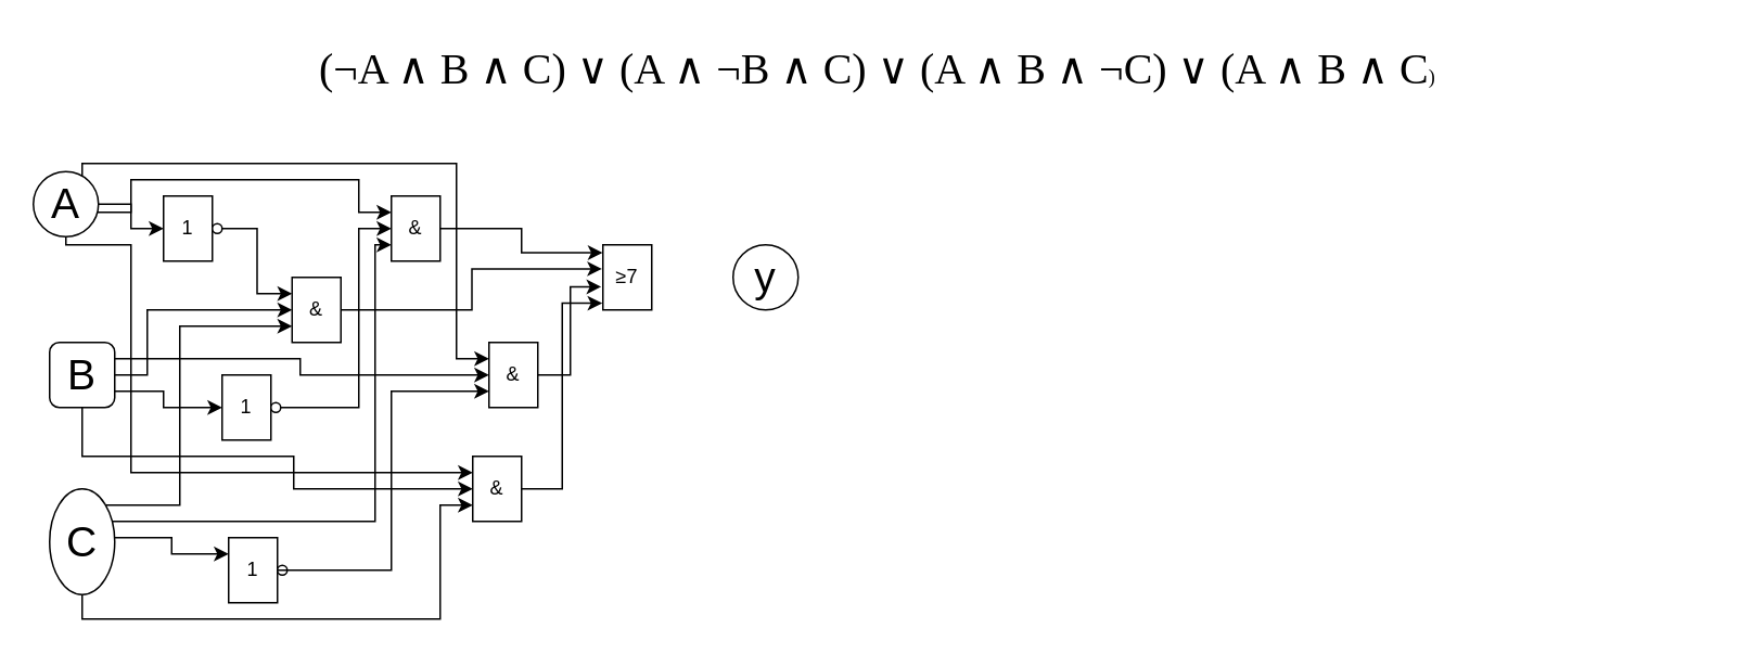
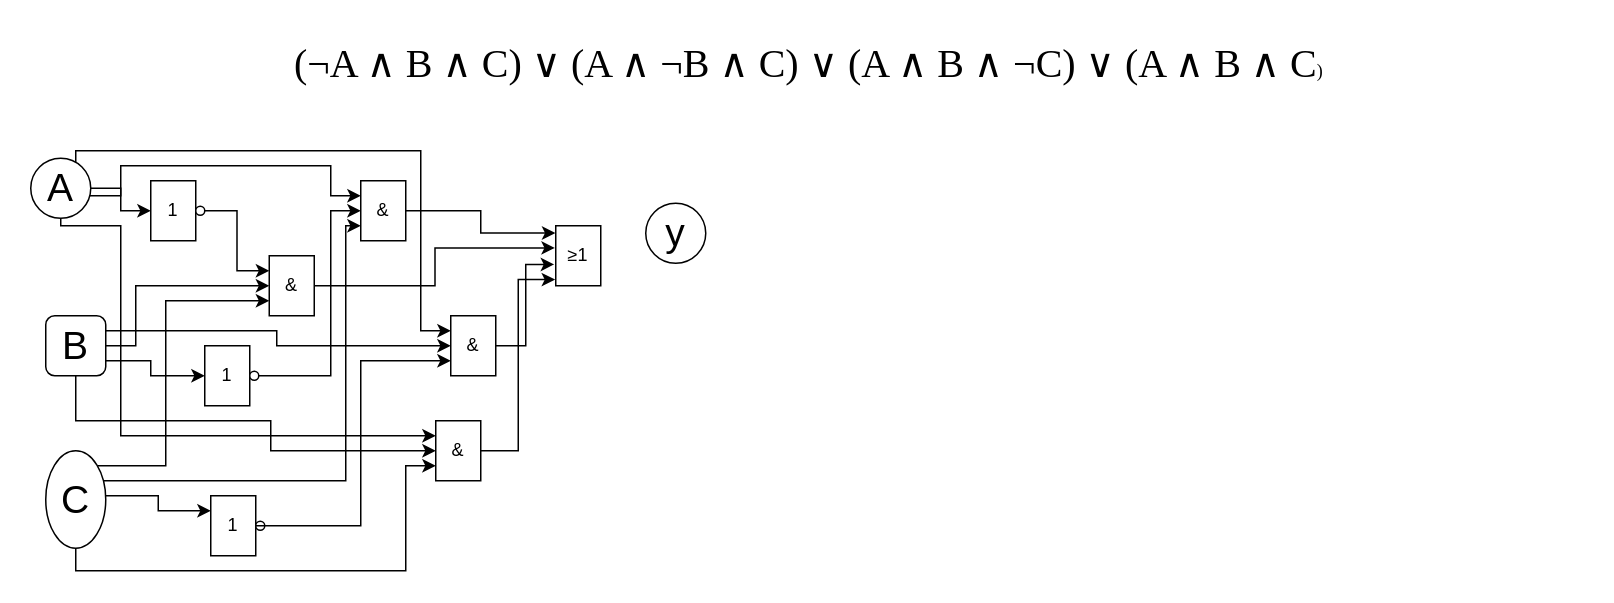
  <mxCell id="0" />
  <mxCell id="1" parent="0" />
  <mxCell id="2" value="&lt;p style=&quot;language:de;line-height:90%;margin-top:7.5pt;margin-bottom:0pt;&amp;lt;br/&amp;gt;margin-left:0in;text-indent:0in;text-align:center;direction:ltr;unicode-bidi:&amp;lt;br/&amp;gt;embed;mso-line-break-override:none;word-break:normal;punctuation-wrap:hanging&quot;&gt;&lt;span style=&quot;font-size:20.0pt;font-family:Calibri;mso-ascii-font-family:Calibri;&amp;lt;br/&amp;gt;mso-fareast-font-family:+mn-ea;mso-bidi-font-family:+mn-cs;mso-ascii-theme-font:&amp;lt;br/&amp;gt;minor-latin;mso-fareast-theme-font:minor-fareast;mso-bidi-theme-font:minor-bidi;&amp;lt;br/&amp;gt;color:black;mso-color-index:1;mso-font-kerning:12.0pt;language:de;font-weight:&amp;lt;br/&amp;gt;normal;mso-style-textfill-type:solid;mso-style-textfill-fill-themecolor:text1;&amp;lt;br/&amp;gt;mso-style-textfill-fill-color:black;mso-style-textfill-fill-alpha:100.0%&quot;&gt;(¬A ∧ B ∧ C) ∨ (A ∧ ¬B ∧ C) ∨ (A ∧ B ∧ ¬C) ∨ (A ∧ B ∧ C&lt;/span&gt;&lt;span style=&quot;font-family: Calibri; color: black; font-weight: normal;&quot;&gt;)&lt;/span&gt;&lt;/p&gt;" style="text;whiteSpace=wrap;html=1;" vertex="1" parent="1"><mxGeometry x="194" y="20" width="860" height="80" as="geometry" /></mxCell>
  <mxCell id="3" style="edgeStyle=orthogonalEdgeStyle;rounded=0;orthogonalLoop=1;jettySize=auto;html=1;entryX=0;entryY=0.25;entryDx=0;entryDy=0;exitX=1;exitY=0.5;exitDx=0;exitDy=0;" edge="1" parent="1" source="22" target="13"><mxGeometry relative="1" as="geometry"><mxPoint x="146" y="170" as="sourcePoint" /></mxGeometry></mxCell>
  <mxCell id="4" style="edgeStyle=orthogonalEdgeStyle;rounded=0;orthogonalLoop=1;jettySize=auto;html=1;entryX=-0.008;entryY=0.121;entryDx=0;entryDy=0;entryPerimeter=0;" edge="1" parent="1" source="5" target="37"><mxGeometry relative="1" as="geometry" /></mxCell>
  <mxCell id="5" value="&amp;amp;" style="rounded=0;whiteSpace=wrap;html=1;" vertex="1" parent="1"><mxGeometry x="240" y="120" width="30" height="40" as="geometry" /></mxCell>
  <mxCell id="6" style="edgeStyle=orthogonalEdgeStyle;rounded=0;orthogonalLoop=1;jettySize=auto;html=1;entryX=0;entryY=0.5;entryDx=0;entryDy=0;" edge="1" parent="1" source="10" target="21"><mxGeometry relative="1" as="geometry" /></mxCell>
  <mxCell id="7" style="edgeStyle=orthogonalEdgeStyle;rounded=0;orthogonalLoop=1;jettySize=auto;html=1;entryX=0;entryY=0.25;entryDx=0;entryDy=0;" edge="1" parent="1" source="10" target="5"><mxGeometry relative="1" as="geometry"><Array as="points"><mxPoint x="80" y="130" /><mxPoint x="80" y="110" /><mxPoint x="220" y="110" /><mxPoint x="220" y="130" /></Array></mxGeometry></mxCell>
  <mxCell id="8" style="edgeStyle=orthogonalEdgeStyle;rounded=0;orthogonalLoop=1;jettySize=auto;html=1;entryX=0;entryY=0.25;entryDx=0;entryDy=0;" edge="1" parent="1" source="10" target="31"><mxGeometry relative="1" as="geometry"><Array as="points"><mxPoint x="50" y="100" /><mxPoint x="280" y="100" /><mxPoint x="280" y="220" /></Array></mxGeometry></mxCell>
  <mxCell id="9" style="edgeStyle=orthogonalEdgeStyle;rounded=0;orthogonalLoop=1;jettySize=auto;html=1;entryX=0;entryY=0.25;entryDx=0;entryDy=0;" edge="1" parent="1" source="10" target="34"><mxGeometry relative="1" as="geometry"><Array as="points"><mxPoint x="80" y="150" /><mxPoint x="80" y="290" /></Array></mxGeometry></mxCell>
  <mxCell id="10" value="A" style="ellipse;whiteSpace=wrap;html=1;aspect=fixed;fontSize=26;" vertex="1" parent="1"><mxGeometry x="20" y="105" width="40" height="40" as="geometry" /></mxCell>
  <mxCell id="11" value="" style="edgeStyle=orthogonalEdgeStyle;rounded=0;orthogonalLoop=1;jettySize=auto;html=1;entryX=0;entryY=0.5;entryDx=0;entryDy=0;exitX=1;exitY=0.5;exitDx=0;exitDy=0;" edge="1" parent="1" source="15" target="13"><mxGeometry relative="1" as="geometry"><mxPoint x="100" y="270" as="sourcePoint" /><mxPoint x="260" y="180" as="targetPoint" /><Array as="points"><mxPoint x="90" y="230" /><mxPoint x="90" y="190" /></Array></mxGeometry></mxCell>
  <mxCell id="12" style="edgeStyle=orthogonalEdgeStyle;rounded=0;orthogonalLoop=1;jettySize=auto;html=1;entryX=-0.019;entryY=0.369;entryDx=0;entryDy=0;entryPerimeter=0;" edge="1" parent="1" source="13" target="37"><mxGeometry relative="1" as="geometry" /></mxCell>
  <mxCell id="13" value="&amp;amp;" style="rounded=0;whiteSpace=wrap;html=1;" vertex="1" parent="1"><mxGeometry x="179" y="170" width="30" height="40" as="geometry" /></mxCell>
  <mxCell id="14" style="edgeStyle=orthogonalEdgeStyle;rounded=0;orthogonalLoop=1;jettySize=auto;html=1;entryX=0;entryY=0.5;entryDx=0;entryDy=0;" edge="1" parent="1" source="15" target="24"><mxGeometry relative="1" as="geometry"><Array as="points"><mxPoint x="100" y="240" /><mxPoint x="100" y="250" /></Array></mxGeometry></mxCell>
  <mxCell id="15" value="B" style="whiteSpace=wrap;html=1;aspect=fixed;fontSize=26;rounded=1;" vertex="1" parent="1"><mxGeometry x="30" y="210" width="40" height="40" as="geometry" /></mxCell>
  <mxCell id="16" style="edgeStyle=orthogonalEdgeStyle;rounded=0;orthogonalLoop=1;jettySize=auto;html=1;entryX=0;entryY=0.75;entryDx=0;entryDy=0;" edge="1" parent="1" source="19" target="13"><mxGeometry relative="1" as="geometry"><Array as="points"><mxPoint x="110" y="310" /><mxPoint x="110" y="200" /></Array></mxGeometry></mxCell>
  <mxCell id="17" style="edgeStyle=orthogonalEdgeStyle;rounded=0;orthogonalLoop=1;jettySize=auto;html=1;entryX=0;entryY=0.75;entryDx=0;entryDy=0;" edge="1" parent="1" source="19" target="5"><mxGeometry relative="1" as="geometry"><Array as="points"><mxPoint x="230" y="320" /><mxPoint x="230" y="150" /></Array></mxGeometry></mxCell>
  <mxCell id="18" style="edgeStyle=orthogonalEdgeStyle;rounded=0;orthogonalLoop=1;jettySize=auto;html=1;entryX=0;entryY=0.25;entryDx=0;entryDy=0;" edge="1" parent="1" source="19" target="28"><mxGeometry relative="1" as="geometry"><Array as="points"><mxPoint x="105" y="330" /><mxPoint x="105" y="340" /></Array></mxGeometry></mxCell>
  <mxCell id="19" value="C" style="ellipse;whiteSpace=wrap;html=1;aspect=fixed;fontSize=26;" vertex="1" parent="1"><mxGeometry x="30" y="300" width="40" height="65" as="geometry" /></mxCell>
  <mxCell id="20" value="" style="group" vertex="1" connectable="0" parent="1"><mxGeometry x="100" y="120" width="36" height="40" as="geometry" /></mxCell>
  <mxCell id="21" value="1" style="rounded=0;whiteSpace=wrap;html=1;" vertex="1" parent="20"><mxGeometry width="30" height="40" as="geometry" /></mxCell>
  <mxCell id="22" value="" style="ellipse;whiteSpace=wrap;html=1;aspect=fixed;" vertex="1" parent="20"><mxGeometry x="30" y="17" width="6" height="6" as="geometry" /></mxCell>
  <mxCell id="23" value="" style="group" vertex="1" connectable="0" parent="1"><mxGeometry x="136" y="230" width="36" height="40" as="geometry" /></mxCell>
  <mxCell id="24" value="1" style="rounded=0;whiteSpace=wrap;html=1;" vertex="1" parent="23"><mxGeometry width="30" height="40" as="geometry" /></mxCell>
  <mxCell id="25" value="" style="ellipse;whiteSpace=wrap;html=1;aspect=fixed;" vertex="1" parent="23"><mxGeometry x="30" y="17" width="6" height="6" as="geometry" /></mxCell>
  <mxCell id="26" style="edgeStyle=orthogonalEdgeStyle;rounded=0;orthogonalLoop=1;jettySize=auto;html=1;entryX=0;entryY=0.5;entryDx=0;entryDy=0;" edge="1" parent="1" source="25" target="5"><mxGeometry relative="1" as="geometry"><Array as="points"><mxPoint x="220" y="250" /><mxPoint x="220" y="140" /></Array></mxGeometry></mxCell>
  <mxCell id="27" value="" style="group" vertex="1" connectable="0" parent="1"><mxGeometry x="140" y="330" width="36" height="40" as="geometry" /></mxCell>
  <mxCell id="28" value="1" style="rounded=0;whiteSpace=wrap;html=1;" vertex="1" parent="27"><mxGeometry width="30" height="40" as="geometry" /></mxCell>
  <mxCell id="29" value="" style="ellipse;whiteSpace=wrap;html=1;aspect=fixed;" vertex="1" parent="27"><mxGeometry x="30" y="17" width="6" height="6" as="geometry" /></mxCell>
  <mxCell id="30" style="edgeStyle=orthogonalEdgeStyle;rounded=0;orthogonalLoop=1;jettySize=auto;html=1;entryX=-0.035;entryY=0.645;entryDx=0;entryDy=0;entryPerimeter=0;" edge="1" parent="1" source="31" target="37"><mxGeometry relative="1" as="geometry" /></mxCell>
  <mxCell id="31" value="&amp;amp;" style="rounded=0;whiteSpace=wrap;html=1;" vertex="1" parent="1"><mxGeometry x="300" y="210" width="30" height="40" as="geometry" /></mxCell>
  <mxCell id="32" style="edgeStyle=orthogonalEdgeStyle;rounded=0;orthogonalLoop=1;jettySize=auto;html=1;entryX=0;entryY=0.75;entryDx=0;entryDy=0;" edge="1" parent="1" source="28" target="31"><mxGeometry relative="1" as="geometry"><Array as="points"><mxPoint x="240" y="350" /><mxPoint x="240" y="240" /></Array></mxGeometry></mxCell>
  <mxCell id="33" style="edgeStyle=orthogonalEdgeStyle;rounded=0;orthogonalLoop=1;jettySize=auto;html=1;entryX=0;entryY=0.5;entryDx=0;entryDy=0;" edge="1" parent="1" source="15" target="31"><mxGeometry relative="1" as="geometry"><Array as="points"><mxPoint x="184" y="220" /><mxPoint x="184" y="230" /></Array></mxGeometry></mxCell>
  <mxCell id="34" value="&amp;amp;" style="rounded=0;whiteSpace=wrap;html=1;" vertex="1" parent="1"><mxGeometry x="290" y="280" width="30" height="40" as="geometry" /></mxCell>
  <mxCell id="35" style="edgeStyle=orthogonalEdgeStyle;rounded=0;orthogonalLoop=1;jettySize=auto;html=1;entryX=0;entryY=0.5;entryDx=0;entryDy=0;" edge="1" parent="1" source="15" target="34"><mxGeometry relative="1" as="geometry"><Array as="points"><mxPoint x="50" y="280" /><mxPoint x="180" y="280" /><mxPoint x="180" y="300" /></Array></mxGeometry></mxCell>
  <mxCell id="36" style="edgeStyle=orthogonalEdgeStyle;rounded=0;orthogonalLoop=1;jettySize=auto;html=1;entryX=0;entryY=0.75;entryDx=0;entryDy=0;" edge="1" parent="1" source="19" target="34"><mxGeometry relative="1" as="geometry"><mxPoint x="260" y="310" as="targetPoint" /><Array as="points"><mxPoint x="50" y="380" /><mxPoint x="270" y="380" /><mxPoint x="270" y="310" /></Array></mxGeometry></mxCell>
- <mxCell id="37" value="&lt;font face=&quot;Helvetica&quot;&gt;&lt;font&gt;&lt;span style=&quot;color: black; font-weight: normal;&quot;&gt;≥7&lt;/span&gt;&lt;/font&gt;&lt;/font&gt;" style="rounded=0;whiteSpace=wrap;html=1;" vertex="1" parent="1"><mxGeometry x="370" y="150" width="30" height="40" as="geometry" /></mxCell>
+ <mxCell id="37" value="&lt;font face=&quot;Helvetica&quot;&gt;&lt;font&gt;&lt;span style=&quot;color: black; font-weight: normal;&quot;&gt;≥1&lt;/span&gt;&lt;/font&gt;&lt;/font&gt;" style="rounded=0;whiteSpace=wrap;html=1;" vertex="1" parent="1"><mxGeometry x="370" y="150" width="30" height="40" as="geometry" /></mxCell>
  <mxCell id="38" style="edgeStyle=orthogonalEdgeStyle;rounded=0;orthogonalLoop=1;jettySize=auto;html=1;entryX=-0.013;entryY=0.897;entryDx=0;entryDy=0;entryPerimeter=0;" edge="1" parent="1" source="34" target="37"><mxGeometry relative="1" as="geometry" /></mxCell>
- <mxCell id="39" value="y" style="ellipse;whiteSpace=wrap;html=1;aspect=fixed;fontSize=26;" vertex="1" parent="1"><mxGeometry x="450" y="150" width="40" height="40" as="geometry" /></mxCell>
+ <mxCell id="39" value="y" style="ellipse;whiteSpace=wrap;html=1;aspect=fixed;fontSize=26;" vertex="1" parent="1"><mxGeometry x="430" y="135" width="40" height="40" as="geometry" /></mxCell>
